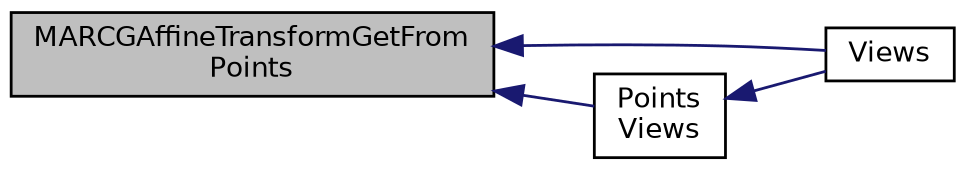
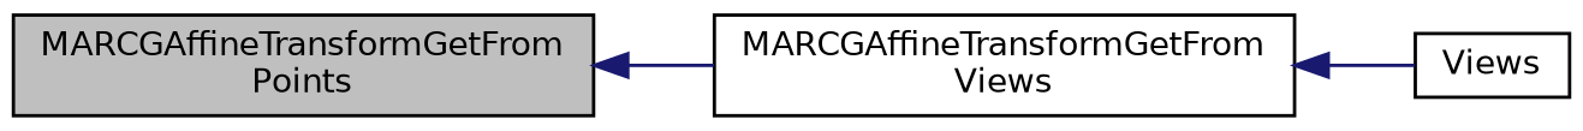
  digraph {
    rankdir=LR
    node [color=black fillcolor=white fontname=Helvetica fontsize=10 shape=record style=filled]
    edge [color=midnightblue dir=back fontname=Helvetica fontsize=10 labelfontname=Helvetica labelfontsize=10 style=solid]
    n1 [fillcolor=grey75 fontcolor=black height=0.2 label="MARCGAffineTransformGetFrom\lPoints" width=0.4]
    n2 [height=0.2 label=Views width=0.4]
-   n3 [height=0.2 label="Points\lViews" width=0.4]
-   n1 -> n2
+   n3 [height=0.2 label="MARCGAffineTransformGetFrom\lViews" width=0.4]
    n1 -> n3
    n3 -> n2
  }
